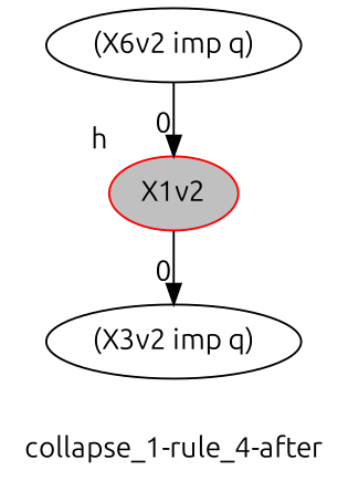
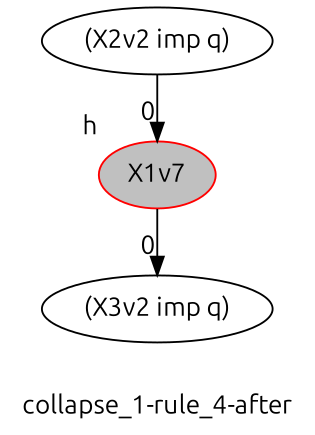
  strict digraph {
    collapsed_nodes="['513']"
    fontname=Ubuntu
    label="collapse_1-rule_4-after"
    node [ancestor_target=False fontname=Ubuntu hypothesis=False]
    edge [ancestor=False dependencies=0000000000000000000000000000000000000000000000000000000000000000000010000000000000000000000000000000000000000000000000000000000000000000000 fontname=Ubuntu xlabel=0]
-   n1 [color=red fillcolor=grey formula=X1v2 hypothesis=True label=X1v2 style=filled xlabel=h]
+   n1 [color=red fillcolor=grey formula=X1v2 hypothesis=True label=X1v7 style=filled xlabel=h]
    n2 [formula="(X3v2 imp q)" label="(X3v2 imp q)"]
-   n3 [formula="(X2v2 imp q)" label="(X6v2 imp q)"]
+   n3 [formula="(X2v2 imp q)" label="(X2v2 imp q)"]
    n1 -> n2
    n3 -> n1
  }
